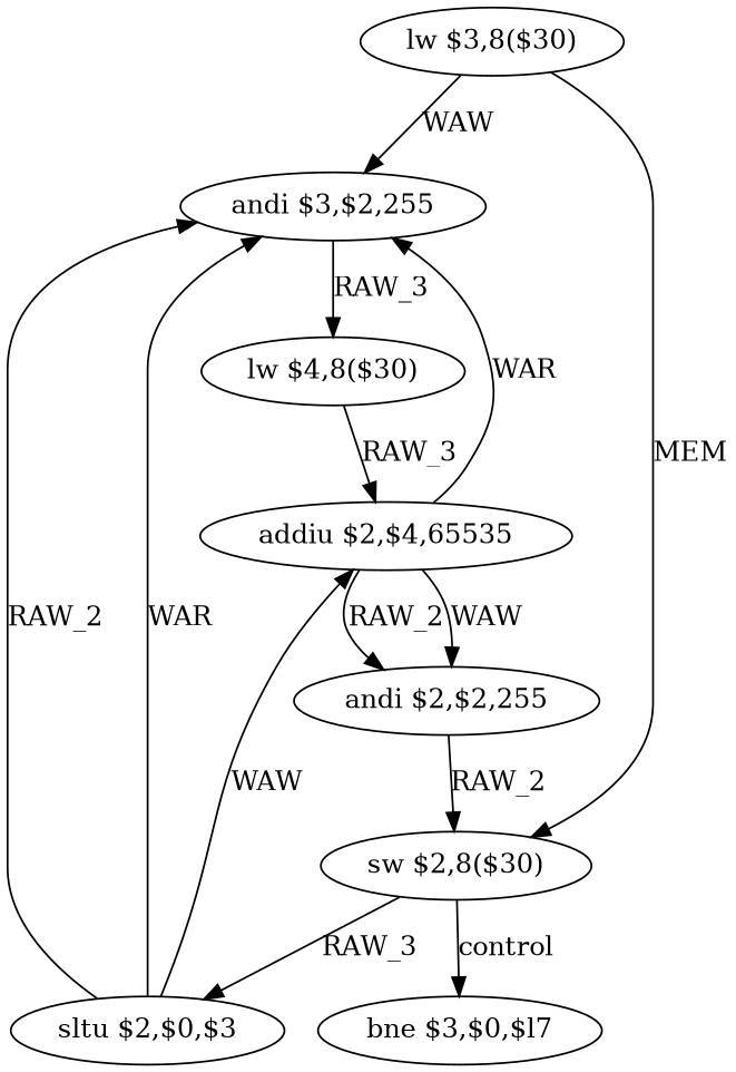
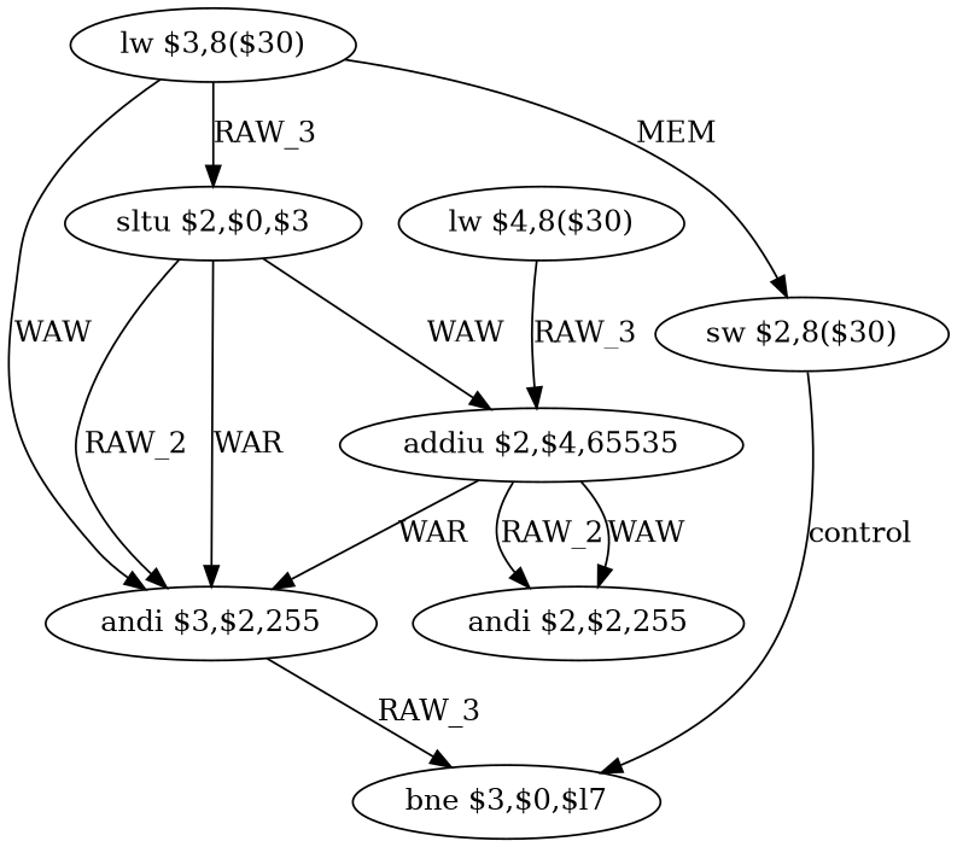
  digraph {
    node [shape=ellipse]
    n1 [label="lw $3,8($30)"]
    n2 [label="sltu $2,$0,$3"]
    n3 [label="andi $3,$2,255"]
    n4 [label="sw $2,8($30)"]
    n5 [label="addiu $2,$4,65535"]
    n6 [label="bne $3,$0,$l7"]
    n7 [label="andi $2,$2,255"]
    n8 [label="lw $4,8($30)"]
-   n4 -> n2 [label=RAW_3]
+   n1 -> n2 [label=RAW_3]
    n1 -> n3 [label=WAW]
    n1 -> n4 [label=MEM]
    n2 -> n3 [label=RAW_2]
    n2 -> n3 [label=WAR]
    n2 -> n5 [label=WAW]
-   n3 -> n8 [label=RAW_3]
+   n3 -> n6 [label=RAW_3]
    n4 -> n6 [label=control]
    n5 -> n3 [label=WAR]
    n5 -> n7 [label=RAW_2]
    n5 -> n7 [label=WAW]
-   n7 -> n4 [label=RAW_2]
    n8 -> n5 [label=RAW_3]
  }
